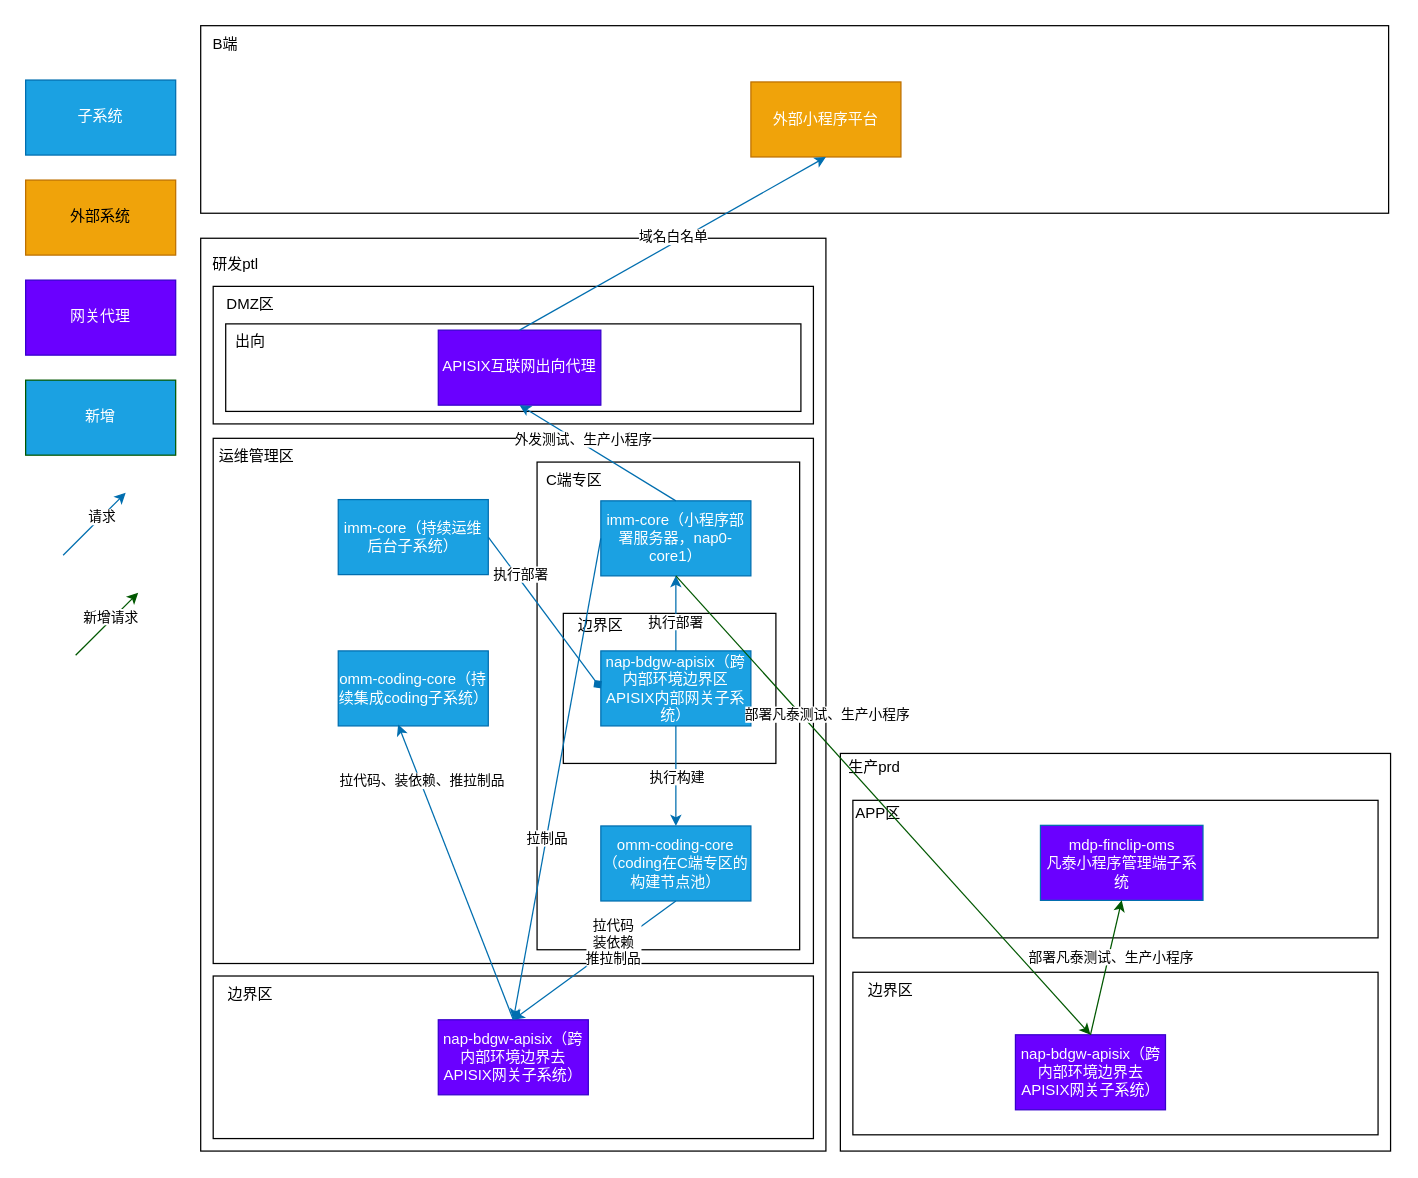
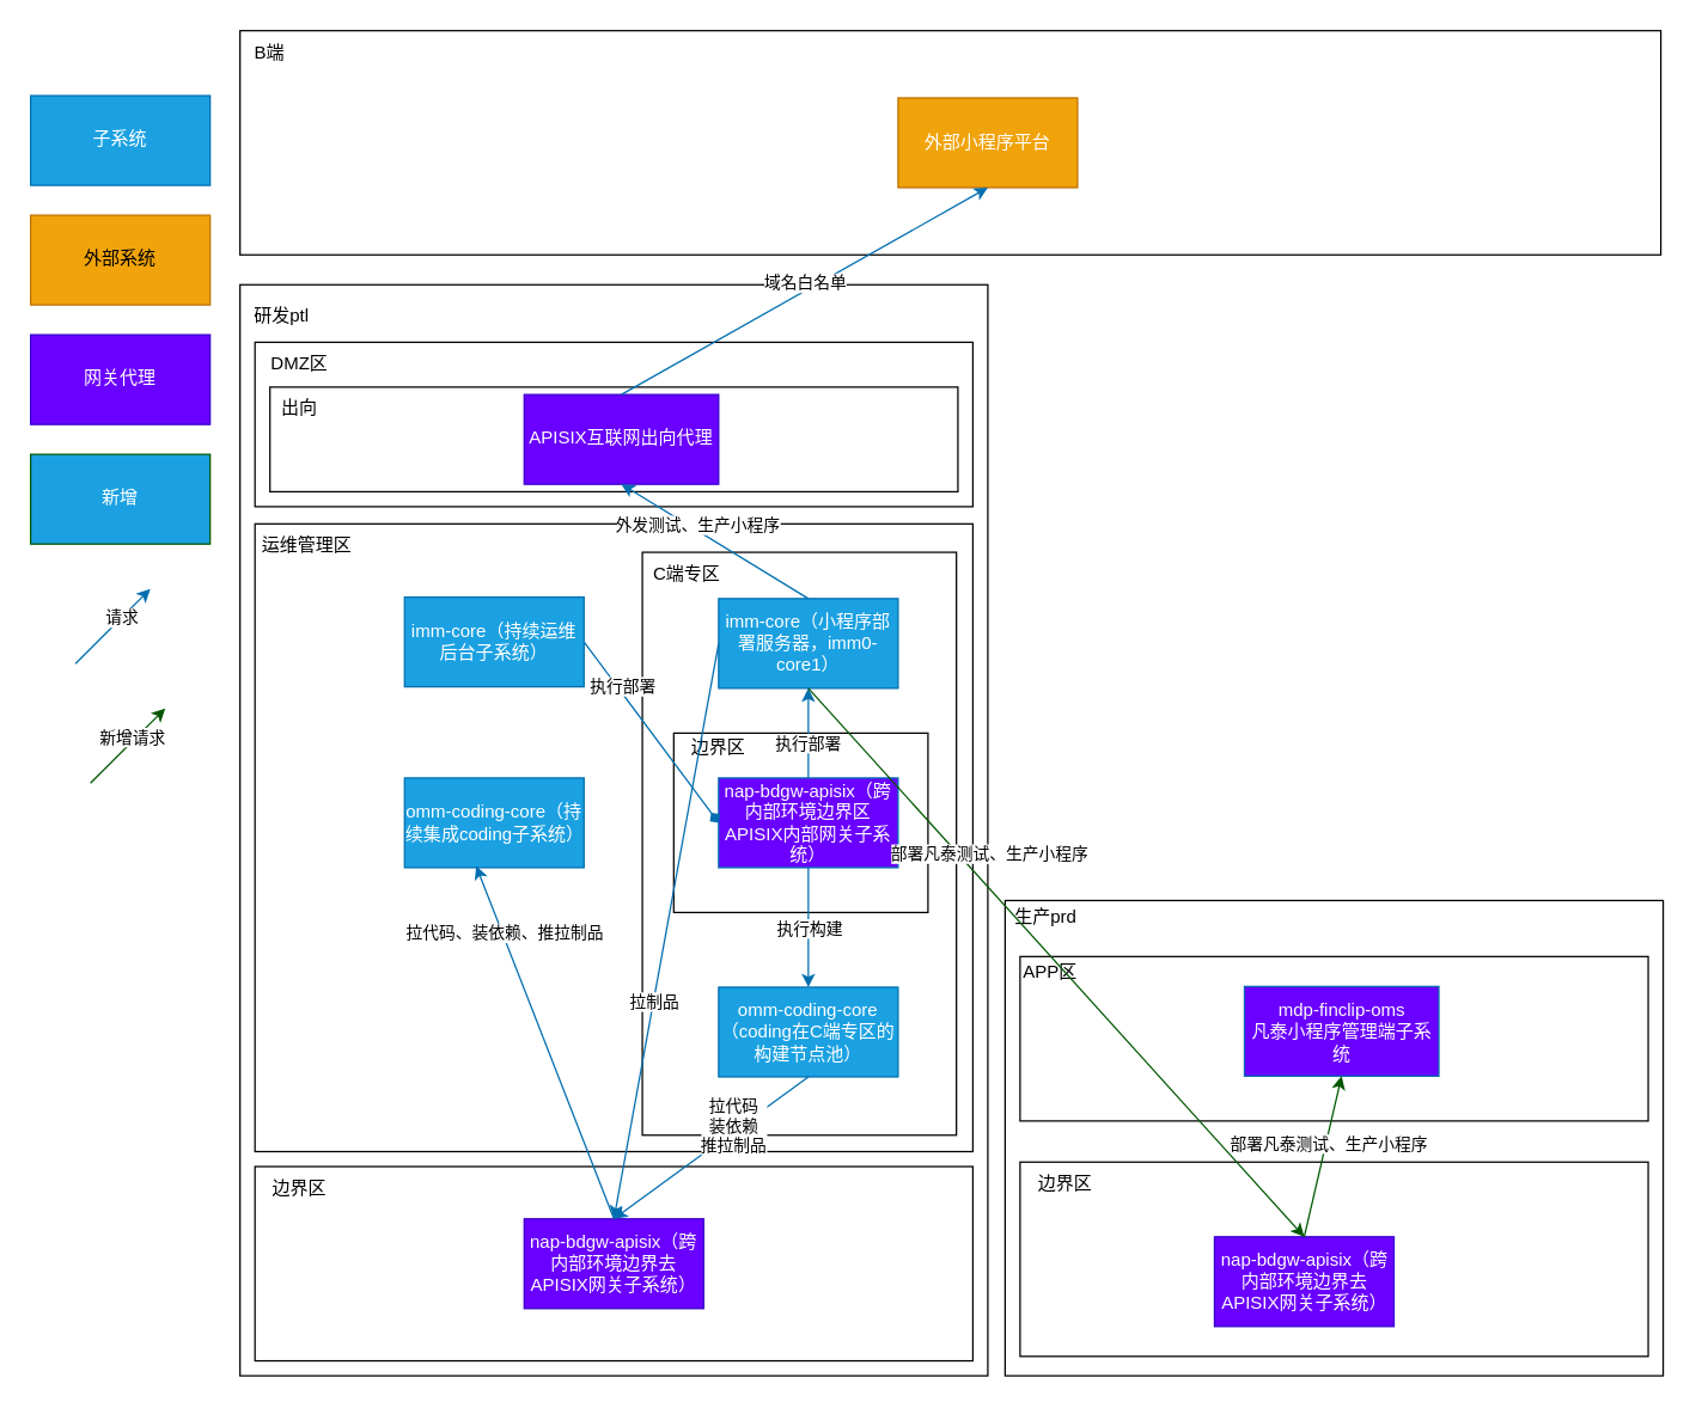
  <mxCell id="0" />
  <mxCell id="1" parent="0" />
  <mxCell id="2" value="" style="rounded=0;whiteSpace=wrap;html=1;" vertex="1" parent="1"><mxGeometry x="160" y="190" width="500" height="730" as="geometry" /></mxCell>
  <mxCell id="3" value="" style="whiteSpace=wrap;html=1;" vertex="1" parent="1"><mxGeometry x="170" y="350" width="480" height="420" as="geometry" /></mxCell>
  <mxCell id="4" value="" style="rounded=0;whiteSpace=wrap;html=1;" vertex="1" parent="1"><mxGeometry x="230" y="810" width="120" height="60" as="geometry" /></mxCell>
  <mxCell id="5" value="运维管理区" style="text;html=1;strokeColor=none;fillColor=none;align=center;verticalAlign=middle;whiteSpace=wrap;rounded=0;" vertex="1" parent="1"><mxGeometry x="170" y="350" width="70" height="30" as="geometry" /></mxCell>
  <mxCell id="6" value="" style="rounded=0;whiteSpace=wrap;html=1;" vertex="1" parent="1"><mxGeometry x="170" y="780" width="480" height="130" as="geometry" /></mxCell>
  <mxCell id="7" value="边界区" style="text;html=1;strokeColor=none;fillColor=none;align=center;verticalAlign=middle;whiteSpace=wrap;rounded=0;" vertex="1" parent="1"><mxGeometry x="170" y="780" width="60" height="30" as="geometry" /></mxCell>
  <mxCell id="8" value="nap-bdgw-apisix（跨内部环境边界去APISIX网关子系统）" style="rounded=0;whiteSpace=wrap;html=1;fillColor=#6a00ff;fontColor=#ffffff;strokeColor=#3700CC;" vertex="1" parent="1"><mxGeometry x="350" y="815" width="120" height="60" as="geometry" /></mxCell>
  <mxCell id="9" value="omm-coding-core（持续集成coding子系统）" style="rounded=0;whiteSpace=wrap;html=1;fillColor=#1ba1e2;fontColor=#ffffff;strokeColor=#006EAF;" vertex="1" parent="1"><mxGeometry x="270" y="520" width="120" height="60" as="geometry" /></mxCell>
  <mxCell id="10" value="imm-core（持续运维后台子系统）" style="rounded=0;whiteSpace=wrap;html=1;fillColor=#1ba1e2;fontColor=#ffffff;strokeColor=#006EAF;" vertex="1" parent="1"><mxGeometry x="270" y="399" width="120" height="60" as="geometry" /></mxCell>
  <mxCell id="11" value="" style="rounded=0;whiteSpace=wrap;html=1;" vertex="1" parent="1"><mxGeometry x="429" y="369" width="210" height="390" as="geometry" /></mxCell>
- <mxCell id="12" value="imm-core（小程序部署服务器，nap0-core1）" style="rounded=0;whiteSpace=wrap;html=1;fillColor=#1ba1e2;fontColor=#ffffff;strokeColor=#006EAF;" vertex="1" parent="1"><mxGeometry x="480" y="400" width="120" height="60" as="geometry" /></mxCell>
+ <mxCell id="12" value="imm-core（小程序部署服务器，imm0-core1）" style="rounded=0;whiteSpace=wrap;html=1;fillColor=#1ba1e2;fontColor=#ffffff;strokeColor=#006EAF;" vertex="1" parent="1"><mxGeometry x="480" y="400" width="120" height="60" as="geometry" /></mxCell>
  <mxCell id="13" value="omm-coding-core（coding在C端专区的构建节点池）" style="rounded=0;whiteSpace=wrap;html=1;fillColor=#1ba1e2;fontColor=#ffffff;strokeColor=#006EAF;" vertex="1" parent="1"><mxGeometry x="480" y="660" width="120" height="60" as="geometry" /></mxCell>
  <mxCell id="14" value="C端专区" style="text;html=1;strokeColor=none;fillColor=none;align=center;verticalAlign=middle;whiteSpace=wrap;rounded=0;" vertex="1" parent="1"><mxGeometry x="429" y="369" width="60" height="30" as="geometry" /></mxCell>
  <mxCell id="15" value="" style="rounded=0;whiteSpace=wrap;html=1;" vertex="1" parent="1"><mxGeometry x="170" y="228.48" width="480" height="110" as="geometry" /></mxCell>
  <mxCell id="16" value="DMZ区" style="text;html=1;strokeColor=none;fillColor=none;align=center;verticalAlign=middle;whiteSpace=wrap;rounded=0;" vertex="1" parent="1"><mxGeometry x="170" y="228.48" width="60" height="30" as="geometry" /></mxCell>
  <mxCell id="17" value="" style="rounded=0;whiteSpace=wrap;html=1;" vertex="1" parent="1"><mxGeometry x="180" y="258.48" width="460" height="70" as="geometry" /></mxCell>
  <mxCell id="18" value="出向" style="text;html=1;strokeColor=none;fillColor=none;align=center;verticalAlign=middle;whiteSpace=wrap;rounded=0;" vertex="1" parent="1"><mxGeometry x="170" y="258.48" width="60" height="30" as="geometry" /></mxCell>
  <mxCell id="19" value="研发ptl" style="text;html=1;strokeColor=none;fillColor=none;align=center;verticalAlign=middle;whiteSpace=wrap;rounded=0;" vertex="1" parent="1"><mxGeometry x="158" y="196.48" width="60" height="30" as="geometry" /></mxCell>
  <mxCell id="20" value="" style="rounded=0;whiteSpace=wrap;html=1;" vertex="1" parent="1"><mxGeometry x="671.56" y="602" width="440" height="318" as="geometry" /></mxCell>
  <mxCell id="21" value="生产prd" style="text;html=1;strokeColor=none;fillColor=none;align=center;verticalAlign=middle;whiteSpace=wrap;rounded=0;" vertex="1" parent="1"><mxGeometry x="668.56" y="598" width="60" height="30" as="geometry" /></mxCell>
  <mxCell id="22" value="APISIX互联网出向代理" style="rounded=0;whiteSpace=wrap;html=1;fillColor=#6a00ff;fontColor=#ffffff;strokeColor=#3700CC;" vertex="1" parent="1"><mxGeometry x="350" y="263.48" width="130" height="60" as="geometry" /></mxCell>
  <mxCell id="23" value="" style="rounded=0;whiteSpace=wrap;html=1;" vertex="1" parent="1"><mxGeometry x="681.56" y="639.5" width="420" height="110" as="geometry" /></mxCell>
  <mxCell id="24" value="APP区" style="text;html=1;strokeColor=none;fillColor=none;align=center;verticalAlign=middle;whiteSpace=wrap;rounded=0;" vertex="1" parent="1"><mxGeometry x="671.56" y="634.5" width="60" height="30" as="geometry" /></mxCell>
  <mxCell id="25" value="mdp-finclip-oms&lt;br&gt;凡泰小程序管理端子系统" style="rounded=0;whiteSpace=wrap;html=1;fillColor=#6a00ff;fontColor=#ffffff;strokeColor=#006EAF;" vertex="1" parent="1"><mxGeometry x="831.56" y="659.5" width="130" height="60" as="geometry" /></mxCell>
  <mxCell id="26" value="" style="rounded=0;whiteSpace=wrap;html=1;" vertex="1" parent="1"><mxGeometry x="160" y="20" width="950" height="150" as="geometry" /></mxCell>
  <mxCell id="27" value="B端" style="text;html=1;strokeColor=none;fillColor=none;align=center;verticalAlign=middle;whiteSpace=wrap;rounded=0;" vertex="1" parent="1"><mxGeometry x="150" y="20" width="60" height="30" as="geometry" /></mxCell>
  <mxCell id="28" value="外部小程序平台" style="rounded=0;whiteSpace=wrap;html=1;fillColor=#f0a30a;fontColor=#FFFFFF;strokeColor=#BD7000;" vertex="1" parent="1"><mxGeometry x="600" y="65" width="120" height="60" as="geometry" /></mxCell>
  <mxCell id="29" value="" style="endArrow=classic;html=1;rounded=0;exitX=0.5;exitY=0;exitDx=0;exitDy=0;entryX=0.399;entryY=0.981;entryDx=0;entryDy=0;fillColor=#1ba1e2;strokeColor=#006EAF;entryPerimeter=0;" edge="1" parent="1" source="8" target="9"><mxGeometry width="50" height="50" relative="1" as="geometry"><mxPoint x="420" y="825" as="sourcePoint" /><mxPoint x="260" y="730" as="targetPoint" /></mxGeometry></mxCell>
  <mxCell id="30" value="拉代码、装依赖、推拉制品" style="edgeLabel;html=1;align=center;verticalAlign=middle;resizable=0;points=[];" vertex="1" connectable="0" parent="29"><mxGeometry x="0.617" y="-1" relative="1" as="geometry"><mxPoint as="offset" /></mxGeometry></mxCell>
  <mxCell id="31" value="" style="endArrow=classic;html=1;rounded=0;exitX=0.5;exitY=1;exitDx=0;exitDy=0;fillColor=#1ba1e2;strokeColor=#006EAF;entryX=0.5;entryY=0;entryDx=0;entryDy=0;" edge="1" parent="1" source="13" target="8"><mxGeometry width="50" height="50" relative="1" as="geometry"><mxPoint x="420" y="825" as="sourcePoint" /><mxPoint x="410" y="810" as="targetPoint" /></mxGeometry></mxCell>
  <mxCell id="32" value="拉代码&lt;br&gt;装依赖&lt;br&gt;推拉制品" style="edgeLabel;html=1;align=center;verticalAlign=middle;resizable=0;points=[];" vertex="1" connectable="0" parent="31"><mxGeometry x="-0.25" y="-4" relative="1" as="geometry"><mxPoint as="offset" /></mxGeometry></mxCell>
  <mxCell id="33" value="" style="rounded=0;whiteSpace=wrap;html=1;" vertex="1" parent="1"><mxGeometry x="450" y="490" width="170" height="120" as="geometry" /></mxCell>
- <mxCell id="34" value="nap-bdgw-apisix（跨内部环境边界区APISIX内部网关子系统）" style="rounded=0;whiteSpace=wrap;html=1;fillColor=#1ba1e2;fontColor=#ffffff;strokeColor=#006EAF;" vertex="1" parent="1"><mxGeometry x="480" y="520" width="120" height="60" as="geometry" /></mxCell>
+ <mxCell id="34" value="nap-bdgw-apisix（跨内部环境边界区APISIX内部网关子系统）" style="rounded=0;whiteSpace=wrap;html=1;fillColor=#6a00ff;fontColor=#ffffff;strokeColor=#006EAF;" vertex="1" parent="1"><mxGeometry x="480" y="520" width="120" height="60" as="geometry" /></mxCell>
  <mxCell id="35" value="边界区" style="text;html=1;strokeColor=none;fillColor=none;align=center;verticalAlign=middle;whiteSpace=wrap;rounded=0;" vertex="1" parent="1"><mxGeometry x="450" y="485" width="60" height="30" as="geometry" /></mxCell>
  <mxCell id="36" value="" style="endArrow=classic;html=1;rounded=0;exitX=0.5;exitY=1;exitDx=0;exitDy=0;fillColor=#1ba1e2;strokeColor=#006EAF;" edge="1" parent="1" source="34" target="13"><mxGeometry width="50" height="50" relative="1" as="geometry"><mxPoint x="550" y="730" as="sourcePoint" /><mxPoint x="420" y="825" as="targetPoint" /></mxGeometry></mxCell>
  <mxCell id="37" value="执行构建" style="edgeLabel;html=1;align=center;verticalAlign=middle;resizable=0;points=[];" vertex="1" connectable="0" parent="36"><mxGeometry x="0.009" relative="1" as="geometry"><mxPoint as="offset" /></mxGeometry></mxCell>
  <mxCell id="38" value="" style="endArrow=classic;html=1;rounded=0;exitX=0.5;exitY=0;exitDx=0;exitDy=0;fillColor=#1ba1e2;strokeColor=#006EAF;entryX=0.5;entryY=1;entryDx=0;entryDy=0;" edge="1" parent="1" source="34" target="12"><mxGeometry width="50" height="50" relative="1" as="geometry"><mxPoint x="550" y="590" as="sourcePoint" /><mxPoint x="550" y="670" as="targetPoint" /></mxGeometry></mxCell>
  <mxCell id="39" value="执行部署" style="edgeLabel;html=1;align=center;verticalAlign=middle;resizable=0;points=[];" vertex="1" connectable="0" parent="38"><mxGeometry x="-0.189" y="1" relative="1" as="geometry"><mxPoint as="offset" /></mxGeometry></mxCell>
  <mxCell id="40" value="" style="endArrow=classic;html=1;rounded=0;exitX=0;exitY=0.5;exitDx=0;exitDy=0;fillColor=#1ba1e2;strokeColor=#006EAF;entryX=0.5;entryY=0;entryDx=0;entryDy=0;" edge="1" parent="1" source="12" target="8"><mxGeometry width="50" height="50" relative="1" as="geometry"><mxPoint x="550" y="530" as="sourcePoint" /><mxPoint x="550" y="470" as="targetPoint" /></mxGeometry></mxCell>
  <mxCell id="41" value="拉制品" style="edgeLabel;html=1;align=center;verticalAlign=middle;resizable=0;points=[];" vertex="1" connectable="0" parent="40"><mxGeometry x="0.24" relative="1" as="geometry"><mxPoint as="offset" /></mxGeometry></mxCell>
  <mxCell id="42" value="" style="endArrow=diamond;html=1;rounded=0;exitX=1;exitY=0.5;exitDx=0;exitDy=0;fillColor=#1ba1e2;strokeColor=#006EAF;entryX=0;entryY=0.5;entryDx=0;entryDy=0;" edge="1" parent="1" source="10" target="34"><mxGeometry width="50" height="50" relative="1" as="geometry"><mxPoint x="490" y="440" as="sourcePoint" /><mxPoint x="420" y="825" as="targetPoint" /></mxGeometry></mxCell>
  <mxCell id="43" value="执行部署" style="edgeLabel;html=1;align=center;verticalAlign=middle;resizable=0;points=[];" vertex="1" connectable="0" parent="42"><mxGeometry x="-0.484" y="3" relative="1" as="geometry"><mxPoint as="offset" /></mxGeometry></mxCell>
  <mxCell id="44" value="" style="endArrow=classic;html=1;rounded=0;exitX=0.5;exitY=0;exitDx=0;exitDy=0;fillColor=#1ba1e2;strokeColor=#006EAF;entryX=0.5;entryY=1;entryDx=0;entryDy=0;" edge="1" parent="1" source="12" target="22"><mxGeometry width="50" height="50" relative="1" as="geometry"><mxPoint x="400" y="560" as="sourcePoint" /><mxPoint x="490" y="560" as="targetPoint" /><Array as="points" /></mxGeometry></mxCell>
  <mxCell id="45" value="外发测试、生产小程序" style="edgeLabel;html=1;align=center;verticalAlign=middle;resizable=0;points=[];" vertex="1" connectable="0" parent="44"><mxGeometry x="0.211" y="-3" relative="1" as="geometry"><mxPoint as="offset" /></mxGeometry></mxCell>
  <mxCell id="46" value="" style="endArrow=classic;html=1;rounded=0;exitX=0.5;exitY=0;exitDx=0;exitDy=0;fillColor=#1ba1e2;strokeColor=#006EAF;entryX=0.5;entryY=1;entryDx=0;entryDy=0;" edge="1" parent="1" source="22" target="28"><mxGeometry width="50" height="50" relative="1" as="geometry"><mxPoint x="550" y="410" as="sourcePoint" /><mxPoint x="425" y="215" as="targetPoint" /></mxGeometry></mxCell>
  <mxCell id="47" value="域名白名单" style="edgeLabel;html=1;align=center;verticalAlign=middle;resizable=0;points=[];" vertex="1" connectable="0" parent="46"><mxGeometry x="0.018" y="5" relative="1" as="geometry"><mxPoint as="offset" /></mxGeometry></mxCell>
  <mxCell id="48" value="" style="rounded=0;whiteSpace=wrap;html=1;" vertex="1" parent="1"><mxGeometry x="681.56" y="777" width="420" height="130" as="geometry" /></mxCell>
  <mxCell id="49" value="nap-bdgw-apisix（跨内部环境边界去APISIX网关子系统）" style="rounded=0;whiteSpace=wrap;html=1;fillColor=#6a00ff;fontColor=#ffffff;strokeColor=#3700CC;" vertex="1" parent="1"><mxGeometry x="811.56" y="827" width="120" height="60" as="geometry" /></mxCell>
  <mxCell id="50" value="边界区" style="text;html=1;strokeColor=none;fillColor=none;align=center;verticalAlign=middle;whiteSpace=wrap;rounded=0;" vertex="1" parent="1"><mxGeometry x="681.56" y="777" width="60" height="30" as="geometry" /></mxCell>
  <mxCell id="51" value="" style="endArrow=classic;html=1;rounded=0;exitX=0.5;exitY=1;exitDx=0;exitDy=0;fillColor=#008a00;strokeColor=#005700;entryX=0.5;entryY=0;entryDx=0;entryDy=0;" edge="1" parent="1" source="12" target="49"><mxGeometry width="50" height="50" relative="1" as="geometry"><mxPoint x="550" y="410" as="sourcePoint" /><mxPoint x="940" y="310" as="targetPoint" /></mxGeometry></mxCell>
  <mxCell id="52" value="部署凡泰测试、生产小程序" style="edgeLabel;html=1;align=center;verticalAlign=middle;resizable=0;points=[];" vertex="1" connectable="0" parent="51"><mxGeometry x="-0.138" y="-1" relative="1" as="geometry"><mxPoint x="-22" y="-48" as="offset" /></mxGeometry></mxCell>
  <mxCell id="53" value="" style="endArrow=classic;html=1;rounded=0;exitX=0.5;exitY=0;exitDx=0;exitDy=0;fillColor=#008a00;strokeColor=#005700;entryX=0.5;entryY=1;entryDx=0;entryDy=0;" edge="1" parent="1" source="49" target="25"><mxGeometry width="50" height="50" relative="1" as="geometry"><mxPoint x="501.56" y="412" as="sourcePoint" /><mxPoint x="881.56" y="837" as="targetPoint" /></mxGeometry></mxCell>
  <mxCell id="54" value="部署凡泰测试、生产小程序" style="edgeLabel;html=1;align=center;verticalAlign=middle;resizable=0;points=[];" vertex="1" connectable="0" parent="53"><mxGeometry x="0.16" y="-1" relative="1" as="geometry"><mxPoint as="offset" /></mxGeometry></mxCell>
  <mxCell id="55" value="子系统" style="rounded=0;whiteSpace=wrap;html=1;fillColor=#1ba1e2;fontColor=#ffffff;strokeColor=#006EAF;" vertex="1" parent="1"><mxGeometry x="20" y="63.48" width="120" height="60" as="geometry" /></mxCell>
  <mxCell id="56" value="外部系统" style="rounded=0;whiteSpace=wrap;html=1;fillColor=#f0a30a;fontColor=#000000;strokeColor=#BD7000;" vertex="1" parent="1"><mxGeometry x="20" y="143.48" width="120" height="60" as="geometry" /></mxCell>
  <mxCell id="57" value="网关代理" style="rounded=0;whiteSpace=wrap;html=1;fillColor=#6a00ff;fontColor=#ffffff;strokeColor=#3700CC;" vertex="1" parent="1"><mxGeometry x="20" y="223.48" width="120" height="60" as="geometry" /></mxCell>
  <mxCell id="58" value="新增" style="rounded=0;whiteSpace=wrap;html=1;fillColor=#1ba1e2;fontColor=#ffffff;strokeColor=#005700;" vertex="1" parent="1"><mxGeometry x="20" y="303.48" width="120" height="60" as="geometry" /></mxCell>
  <mxCell id="59" value="" style="endArrow=classic;html=1;rounded=0;fillColor=#1ba1e2;strokeColor=#006EAF;" edge="1" parent="1"><mxGeometry width="50" height="50" relative="1" as="geometry"><mxPoint x="50" y="443.48" as="sourcePoint" /><mxPoint x="100" y="393.48" as="targetPoint" /></mxGeometry></mxCell>
  <mxCell id="60" value="请求" style="edgeLabel;html=1;align=center;verticalAlign=middle;resizable=0;points=[];" vertex="1" connectable="0" parent="59"><mxGeometry x="-0.137" y="10" relative="1" as="geometry"><mxPoint x="16" y="-2" as="offset" /></mxGeometry></mxCell>
  <mxCell id="61" value="" style="endArrow=classic;html=1;rounded=0;fillColor=#008a00;strokeColor=#005700;" edge="1" parent="1"><mxGeometry width="50" height="50" relative="1" as="geometry"><mxPoint x="60" y="523.48" as="sourcePoint" /><mxPoint x="110" y="473.48" as="targetPoint" /></mxGeometry></mxCell>
  <mxCell id="62" value="新增请求" style="edgeLabel;html=1;align=center;verticalAlign=middle;resizable=0;points=[];" vertex="1" connectable="0" parent="61"><mxGeometry x="-0.137" y="-6" relative="1" as="geometry"><mxPoint x="1" y="-13" as="offset" /></mxGeometry></mxCell>
